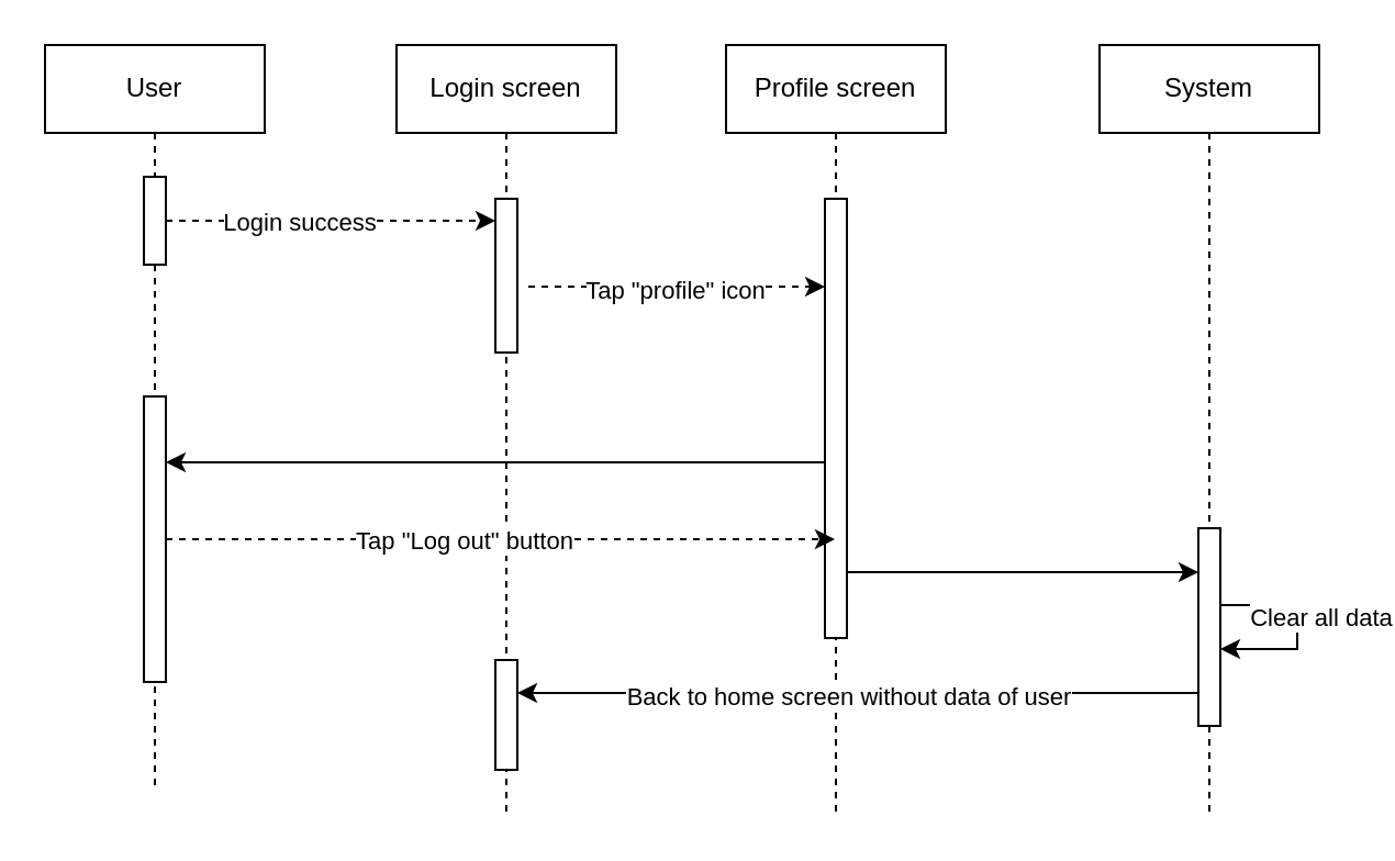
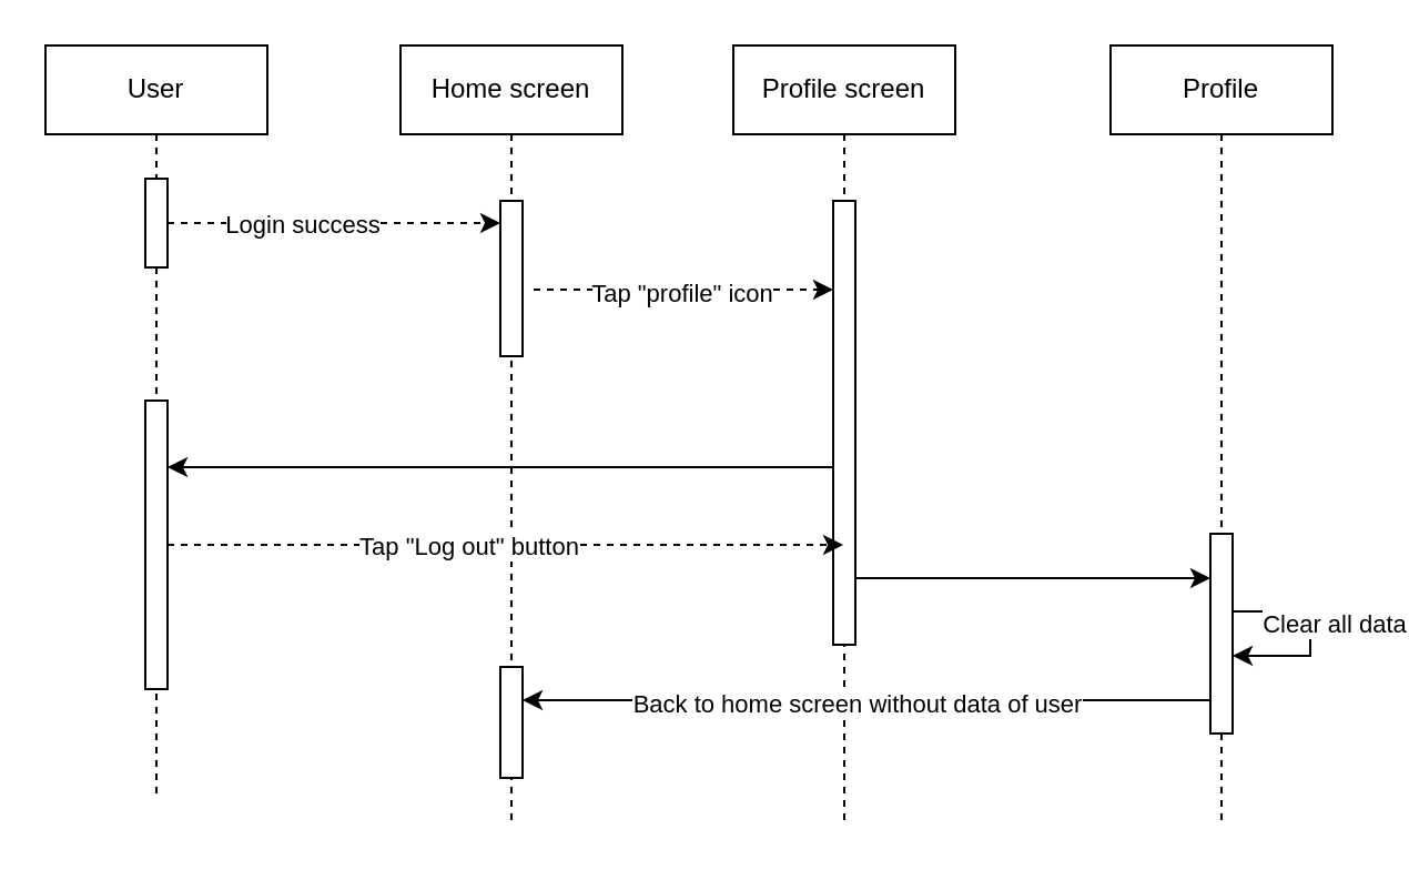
  <mxCell id="0" />
  <mxCell id="1" parent="0" />
  <mxCell id="2" value="User" style="shape=umlLifeline;perimeter=lifelinePerimeter;whiteSpace=wrap;html=1;container=0;dropTarget=0;collapsible=0;recursiveResize=0;outlineConnect=0;portConstraint=eastwest;newEdgeStyle={&quot;edgeStyle&quot;:&quot;elbowEdgeStyle&quot;,&quot;elbow&quot;:&quot;vertical&quot;,&quot;curved&quot;:0,&quot;rounded&quot;:0};" vertex="1" parent="1"><mxGeometry x="20" y="20" width="100" height="340" as="geometry" /></mxCell>
  <mxCell id="3" value="" style="html=1;points=[];perimeter=orthogonalPerimeter;outlineConnect=0;targetShapes=umlLifeline;portConstraint=eastwest;newEdgeStyle={&quot;edgeStyle&quot;:&quot;elbowEdgeStyle&quot;,&quot;elbow&quot;:&quot;vertical&quot;,&quot;curved&quot;:0,&quot;rounded&quot;:0};" vertex="1" parent="2"><mxGeometry x="45" y="60" width="10" height="40" as="geometry" /></mxCell>
  <mxCell id="4" value="" style="html=1;points=[];perimeter=orthogonalPerimeter;outlineConnect=0;targetShapes=umlLifeline;portConstraint=eastwest;newEdgeStyle={&quot;edgeStyle&quot;:&quot;elbowEdgeStyle&quot;,&quot;elbow&quot;:&quot;vertical&quot;,&quot;curved&quot;:0,&quot;rounded&quot;:0};" vertex="1" parent="2"><mxGeometry x="45" y="160" width="10" height="130" as="geometry" /></mxCell>
- <mxCell id="5" value="Login screen" style="shape=umlLifeline;perimeter=lifelinePerimeter;whiteSpace=wrap;html=1;container=0;dropTarget=0;collapsible=0;recursiveResize=0;outlineConnect=0;portConstraint=eastwest;newEdgeStyle={&quot;edgeStyle&quot;:&quot;elbowEdgeStyle&quot;,&quot;elbow&quot;:&quot;vertical&quot;,&quot;curved&quot;:0,&quot;rounded&quot;:0};" vertex="1" parent="1"><mxGeometry x="180" y="20" width="100" height="350" as="geometry" /></mxCell>
+ <mxCell id="5" value="Home screen" style="shape=umlLifeline;perimeter=lifelinePerimeter;whiteSpace=wrap;html=1;container=0;dropTarget=0;collapsible=0;recursiveResize=0;outlineConnect=0;portConstraint=eastwest;newEdgeStyle={&quot;edgeStyle&quot;:&quot;elbowEdgeStyle&quot;,&quot;elbow&quot;:&quot;vertical&quot;,&quot;curved&quot;:0,&quot;rounded&quot;:0};" vertex="1" parent="1"><mxGeometry x="180" y="20" width="100" height="350" as="geometry" /></mxCell>
  <mxCell id="6" value="" style="html=1;points=[];perimeter=orthogonalPerimeter;outlineConnect=0;targetShapes=umlLifeline;portConstraint=eastwest;newEdgeStyle={&quot;edgeStyle&quot;:&quot;elbowEdgeStyle&quot;,&quot;elbow&quot;:&quot;vertical&quot;,&quot;curved&quot;:0,&quot;rounded&quot;:0};" vertex="1" parent="5"><mxGeometry x="45" y="70" width="10" height="70" as="geometry" /></mxCell>
  <mxCell id="7" value="" style="html=1;points=[];perimeter=orthogonalPerimeter;outlineConnect=0;targetShapes=umlLifeline;portConstraint=eastwest;newEdgeStyle={&quot;edgeStyle&quot;:&quot;elbowEdgeStyle&quot;,&quot;elbow&quot;:&quot;vertical&quot;,&quot;curved&quot;:0,&quot;rounded&quot;:0};" vertex="1" parent="5"><mxGeometry x="45" y="280" width="10" height="50" as="geometry" /></mxCell>
- <mxCell id="8" value="System" style="shape=umlLifeline;perimeter=lifelinePerimeter;whiteSpace=wrap;html=1;container=0;dropTarget=0;collapsible=0;recursiveResize=0;outlineConnect=0;portConstraint=eastwest;newEdgeStyle={&quot;edgeStyle&quot;:&quot;elbowEdgeStyle&quot;,&quot;elbow&quot;:&quot;vertical&quot;,&quot;curved&quot;:0,&quot;rounded&quot;:0};" vertex="1" parent="1"><mxGeometry x="500" y="20" width="100" height="350" as="geometry" /></mxCell>
+ <mxCell id="8" value="Profile" style="shape=umlLifeline;perimeter=lifelinePerimeter;whiteSpace=wrap;html=1;container=0;dropTarget=0;collapsible=0;recursiveResize=0;outlineConnect=0;portConstraint=eastwest;newEdgeStyle={&quot;edgeStyle&quot;:&quot;elbowEdgeStyle&quot;,&quot;elbow&quot;:&quot;vertical&quot;,&quot;curved&quot;:0,&quot;rounded&quot;:0};" vertex="1" parent="1"><mxGeometry x="500" y="20" width="100" height="350" as="geometry" /></mxCell>
  <mxCell id="9" value="" style="html=1;points=[];perimeter=orthogonalPerimeter;outlineConnect=0;targetShapes=umlLifeline;portConstraint=eastwest;newEdgeStyle={&quot;edgeStyle&quot;:&quot;elbowEdgeStyle&quot;,&quot;elbow&quot;:&quot;vertical&quot;,&quot;curved&quot;:0,&quot;rounded&quot;:0};" vertex="1" parent="8"><mxGeometry x="45" y="220" width="10" height="90" as="geometry" /></mxCell>
  <mxCell id="10" style="edgeStyle=elbowEdgeStyle;rounded=0;orthogonalLoop=1;jettySize=auto;html=1;elbow=vertical;curved=0;" edge="1" parent="8" source="9" target="9"><mxGeometry relative="1" as="geometry"><Array as="points"><mxPoint x="90" y="265" /></Array></mxGeometry></mxCell>
  <mxCell id="11" value="Clear all data" style="edgeLabel;html=1;align=center;verticalAlign=middle;resizable=0;points=[];" vertex="1" connectable="0" parent="10"><mxGeometry x="-0.112" y="1" relative="1" as="geometry"><mxPoint x="9" as="offset" /></mxGeometry></mxCell>
  <mxCell id="12" value="Profile screen" style="shape=umlLifeline;perimeter=lifelinePerimeter;whiteSpace=wrap;html=1;container=0;dropTarget=0;collapsible=0;recursiveResize=0;outlineConnect=0;portConstraint=eastwest;newEdgeStyle={&quot;edgeStyle&quot;:&quot;elbowEdgeStyle&quot;,&quot;elbow&quot;:&quot;vertical&quot;,&quot;curved&quot;:0,&quot;rounded&quot;:0};" vertex="1" parent="1"><mxGeometry x="330" y="20" width="100" height="350" as="geometry" /></mxCell>
  <mxCell id="13" value="" style="html=1;points=[];perimeter=orthogonalPerimeter;outlineConnect=0;targetShapes=umlLifeline;portConstraint=eastwest;newEdgeStyle={&quot;edgeStyle&quot;:&quot;elbowEdgeStyle&quot;,&quot;elbow&quot;:&quot;vertical&quot;,&quot;curved&quot;:0,&quot;rounded&quot;:0};" vertex="1" parent="12"><mxGeometry x="45" y="70" width="10" height="200" as="geometry" /></mxCell>
  <mxCell id="14" style="edgeStyle=elbowEdgeStyle;rounded=0;orthogonalLoop=1;jettySize=auto;html=1;elbow=vertical;curved=0;dashed=1;" edge="1" parent="1" source="3" target="6"><mxGeometry relative="1" as="geometry"><mxPoint x="230" y="100" as="targetPoint" /><Array as="points"><mxPoint x="220" y="100" /></Array></mxGeometry></mxCell>
  <mxCell id="15" value="Login success" style="edgeLabel;html=1;align=center;verticalAlign=middle;resizable=0;points=[];" vertex="1" connectable="0" parent="14"><mxGeometry x="-0.195" relative="1" as="geometry"><mxPoint as="offset" /></mxGeometry></mxCell>
  <mxCell id="16" style="edgeStyle=elbowEdgeStyle;rounded=0;orthogonalLoop=1;jettySize=auto;html=1;elbow=vertical;curved=0;dashed=1;" edge="1" parent="1" target="13"><mxGeometry relative="1" as="geometry"><mxPoint x="240" y="130" as="sourcePoint" /><mxPoint x="370" y="130" as="targetPoint" /></mxGeometry></mxCell>
  <mxCell id="17" value="Tap &quot;profile&quot; icon" style="edgeLabel;html=1;align=center;verticalAlign=middle;resizable=0;points=[];" vertex="1" connectable="0" parent="16"><mxGeometry x="0.216" y="-1" relative="1" as="geometry"><mxPoint x="-16" as="offset" /></mxGeometry></mxCell>
  <mxCell id="18" style="edgeStyle=elbowEdgeStyle;rounded=0;orthogonalLoop=1;jettySize=auto;html=1;elbow=vertical;curved=0;" edge="1" parent="1"><mxGeometry relative="1" as="geometry"><mxPoint x="375" y="210.003" as="sourcePoint" /><mxPoint x="75" y="210.003" as="targetPoint" /></mxGeometry></mxCell>
  <mxCell id="19" style="edgeStyle=elbowEdgeStyle;rounded=0;orthogonalLoop=1;jettySize=auto;html=1;elbow=vertical;curved=0;dashed=1;" edge="1" parent="1" source="4" target="12"><mxGeometry relative="1" as="geometry" /></mxCell>
  <mxCell id="20" value="Tap &quot;Log out&quot; button" style="edgeLabel;html=1;align=center;verticalAlign=middle;resizable=0;points=[];" vertex="1" connectable="0" parent="19"><mxGeometry x="-0.229" y="-1" relative="1" as="geometry"><mxPoint x="18" y="-1" as="offset" /></mxGeometry></mxCell>
  <mxCell id="21" style="edgeStyle=elbowEdgeStyle;rounded=0;orthogonalLoop=1;jettySize=auto;html=1;elbow=vertical;curved=0;" edge="1" parent="1" target="9"><mxGeometry relative="1" as="geometry"><mxPoint x="385" y="260.003" as="sourcePoint" /><mxPoint x="540" y="260" as="targetPoint" /></mxGeometry></mxCell>
  <mxCell id="22" style="edgeStyle=elbowEdgeStyle;rounded=0;orthogonalLoop=1;jettySize=auto;html=1;elbow=vertical;curved=0;" edge="1" parent="1" source="9" target="7"><mxGeometry relative="1" as="geometry"><mxPoint x="240" y="330" as="targetPoint" /></mxGeometry></mxCell>
  <mxCell id="23" value="Back to home screen without data of user" style="edgeLabel;html=1;align=center;verticalAlign=middle;resizable=0;points=[];" vertex="1" connectable="0" parent="22"><mxGeometry x="0.59" y="1" relative="1" as="geometry"><mxPoint x="86" as="offset" /></mxGeometry></mxCell>
